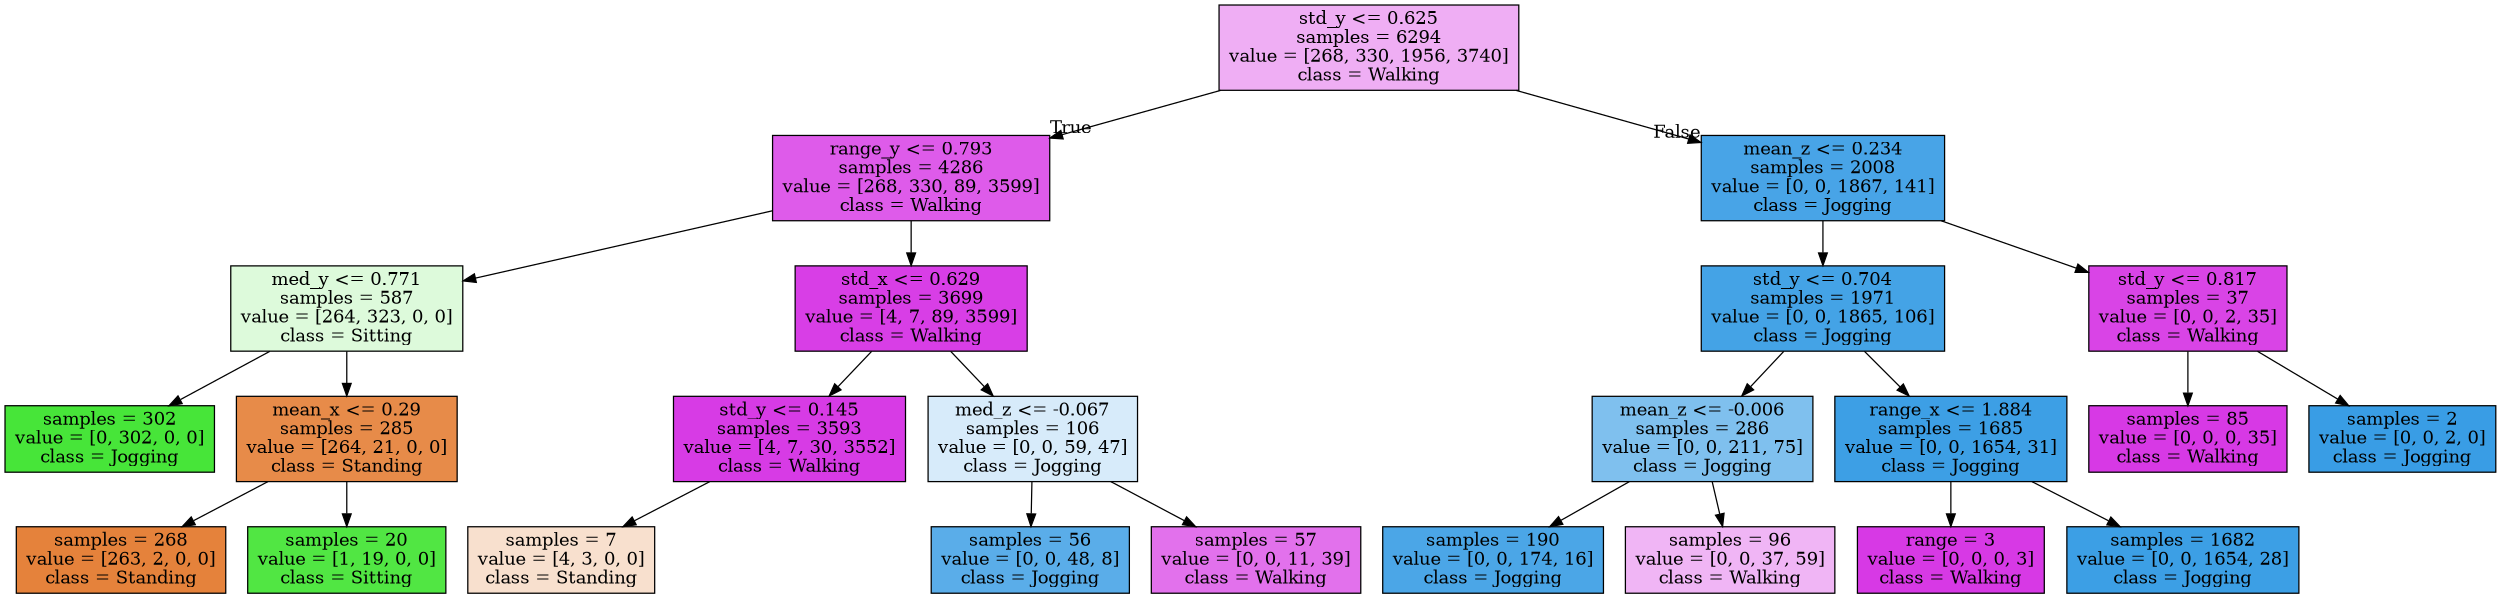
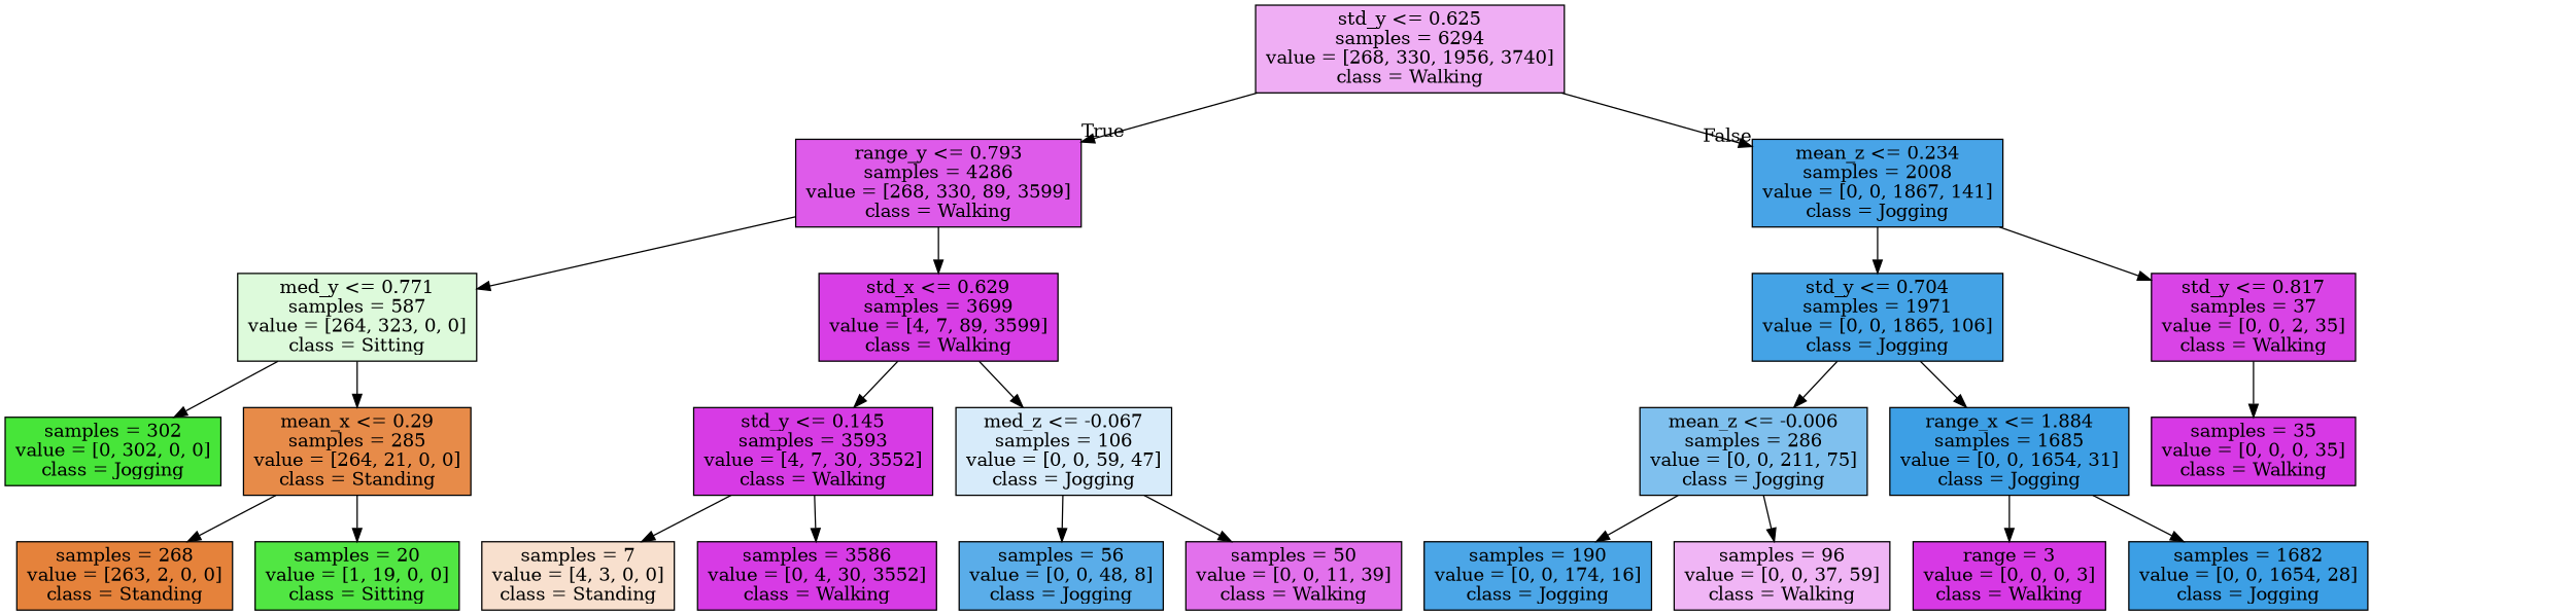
  digraph {
    node [color=black fillcolor="#d73be5" shape=box style=filled]
    n1 [fillcolor="#efaef4" label="std_y <= 0.625\nsamples = 6294\nvalue = [268, 330, 1956, 3740]\nclass = Walking"]
    n2 [fillcolor="#de5bea" label="range_y <= 0.793\nsamples = 4286\nvalue = [268, 330, 89, 3599]\nclass = Walking"]
    n3 [fillcolor="#48a4e7" label="mean_z <= 0.234\nsamples = 2008\nvalue = [0, 0, 1867, 141]\nclass = Jogging"]
    n4 [fillcolor="#ddfadb" label="med_y <= 0.771\nsamples = 587\nvalue = [264, 323, 0, 0]\nclass = Sitting"]
    n5 [fillcolor="#d83ee6" label="std_x <= 0.629\nsamples = 3699\nvalue = [4, 7, 89, 3599]\nclass = Walking"]
    n6 [fillcolor="#44a3e6" label="std_y <= 0.704\nsamples = 1971\nvalue = [0, 0, 1865, 106]\nclass = Jogging"]
    n7 [fillcolor="#d944e6" label="std_y <= 0.817\nsamples = 37\nvalue = [0, 0, 2, 35]\nclass = Walking"]
    n8 [fillcolor="#47e539" label="samples = 302\nvalue = [0, 302, 0, 0]\nclass = Jogging"]
    n9 [fillcolor="#e78b49" label="mean_x <= 0.29\nsamples = 285\nvalue = [264, 21, 0, 0]\nclass = Standing"]
    n10 [label="std_y <= 0.145\nsamples = 3593\nvalue = [4, 7, 30, 3552]\nclass = Walking"]
    n11 [fillcolor="#d7ebfa" label="med_z <= -0.067\nsamples = 106\nvalue = [0, 0, 59, 47]\nclass = Jogging"]
    n12 [fillcolor="#e5823b" label="samples = 268\nvalue = [263, 2, 0, 0]\nclass = Standing"]
    n13 [fillcolor="#51e643" label="samples = 20\nvalue = [1, 19, 0, 0]\nclass = Sitting"]
    n14 [fillcolor="#f8e0ce" label="samples = 7\nvalue = [4, 3, 0, 0]\nclass = Standing"]
+   n15 [label="samples = 3586\nvalue = [0, 4, 30, 3552]\nclass = Walking"]
    n16 [fillcolor="#5aade9" label="samples = 56\nvalue = [0, 0, 48, 8]\nclass = Jogging"]
-   n17 [fillcolor="#e271ec" label="samples = 57\nvalue = [0, 0, 11, 39]\nclass = Walking"]
+   n17 [fillcolor="#e271ec" label="samples = 50\nvalue = [0, 0, 11, 39]\nclass = Walking"]
    n18 [fillcolor="#7fc0ee" label="mean_z <= -0.006\nsamples = 286\nvalue = [0, 0, 211, 75]\nclass = Jogging"]
    n19 [fillcolor="#3d9fe5" label="range_x <= 1.884\nsamples = 1685\nvalue = [0, 0, 1654, 31]\nclass = Jogging"]
-   n20 [fillcolor="#d739e5" label="samples = 85\nvalue = [0, 0, 0, 35]\nclass = Walking"]
-   n21 [fillcolor="#399de5" label="samples = 2\nvalue = [0, 0, 2, 0]\nclass = Jogging"]
+   n20 [fillcolor="#d739e5" label="samples = 35\nvalue = [0, 0, 0, 35]\nclass = Walking"]
    n22 [fillcolor="#4ba6e7" label="samples = 190\nvalue = [0, 0, 174, 16]\nclass = Jogging"]
    n23 [fillcolor="#f0b5f5" label="samples = 96\nvalue = [0, 0, 37, 59]\nclass = Walking"]
    n24 [fillcolor="#d739e5" label="range = 3\nvalue = [0, 0, 0, 3]\nclass = Walking"]
    n25 [fillcolor="#3c9fe5" label="samples = 1682\nvalue = [0, 0, 1654, 28]\nclass = Jogging"]
    n1 -> n2 [headlabel=True labelangle=45 labeldistance=2.5]
    n1 -> n3 [headlabel=False labelangle=-45 labeldistance=2.5]
    n2 -> n4
    n2 -> n5
    n3 -> n6
    n3 -> n7
    n4 -> n8
    n4 -> n9
    n5 -> n10
    n5 -> n11
    n6 -> n18
    n6 -> n19
    n7 -> n20
-   n7 -> n21
    n9 -> n12
    n9 -> n13
    n10 -> n14
+   n10 -> n15
    n11 -> n16
    n11 -> n17
    n18 -> n22
    n18 -> n23
    n19 -> n24
    n19 -> n25
  }
